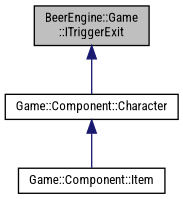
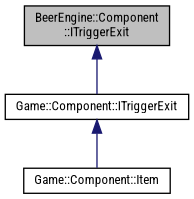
  digraph {
    fontname="Roboto Condensed"
    node [color=black fillcolor=white fontname="Roboto Condensed" fontsize=10 shape=record style=filled]
    edge [color=midnightblue dir=back fontname="Roboto Condensed" fontsize=10 labelfontname=Helvetica labelfontsize=10 style=solid]
-   n1 [fillcolor=grey75 fontcolor=black height=0.2 label="BeerEngine::Game\l::ITriggerExit" width=0.4]
-   n2 [height=0.2 label="Game::Component::Character" width=0.4]
+   n1 [fillcolor=grey75 fontcolor=black height=0.2 label="BeerEngine::Component\l::ITriggerExit" width=0.4]
+   n2 [height=0.2 label="Game::Component::ITriggerExit" width=0.4]
    n3 [height=0.2 label="Game::Component::Item" width=0.4]
    n1 -> n2
    n2 -> n3
  }
